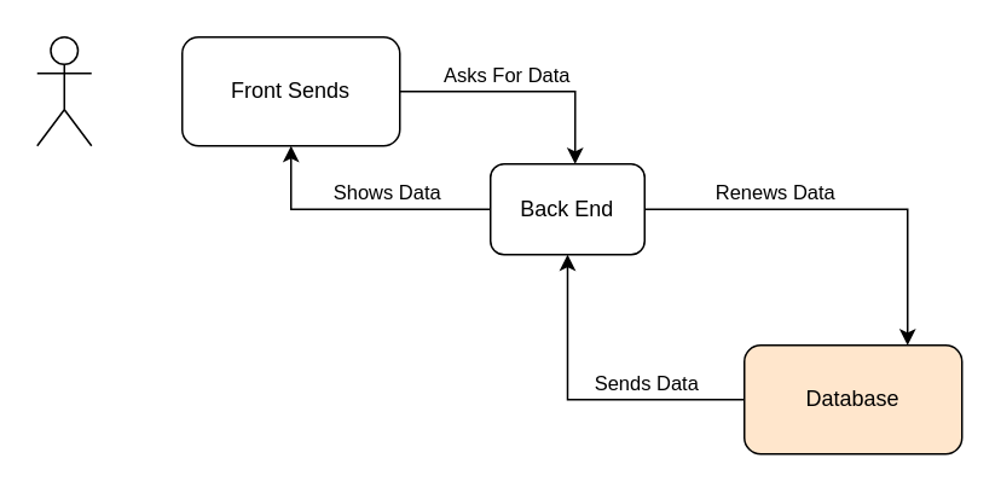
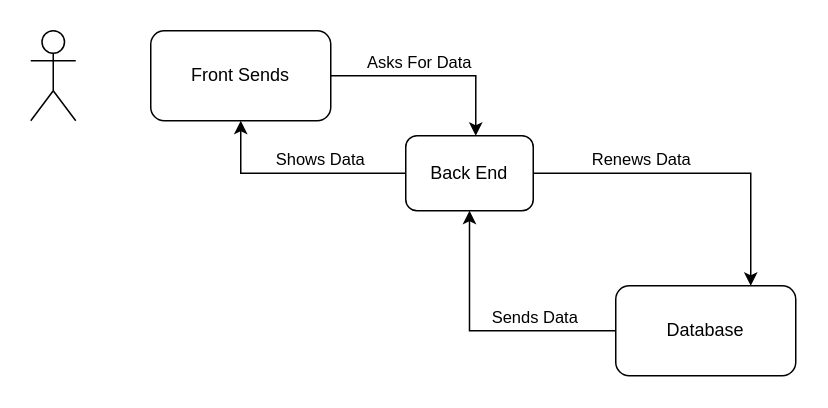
  <mxCell id="0" />
  <mxCell id="1" parent="0" />
  <mxCell id="2" style="edgeStyle=orthogonalEdgeStyle;rounded=0;orthogonalLoop=1;jettySize=auto;html=1;entryX=0.549;entryY=0;entryDx=0;entryDy=0;entryPerimeter=0;" edge="1" parent="1" source="4" target="10"><mxGeometry relative="1" as="geometry"><mxPoint x="310" y="90" as="targetPoint" /></mxGeometry></mxCell>
  <mxCell id="3" value="Asks For Data" style="edgeLabel;html=1;align=center;verticalAlign=middle;resizable=0;points=[];" vertex="1" connectable="0" parent="2"><mxGeometry x="-0.145" y="-1" relative="1" as="geometry"><mxPoint y="-11" as="offset" /></mxGeometry></mxCell>
  <mxCell id="4" value="Front Sends" style="rounded=1;whiteSpace=wrap;html=1;" vertex="1" parent="1"><mxGeometry x="100" y="20" width="120" height="60" as="geometry" /></mxCell>
  <mxCell id="5" value="" style="shape=umlActor;verticalLabelPosition=bottom;verticalAlign=top;html=1;outlineConnect=0;" vertex="1" parent="1"><mxGeometry x="20" y="20" width="30" height="60" as="geometry" /></mxCell>
  <mxCell id="6" style="edgeStyle=orthogonalEdgeStyle;rounded=0;orthogonalLoop=1;jettySize=auto;html=1;entryX=0.75;entryY=0;entryDx=0;entryDy=0;" edge="1" parent="1" source="10" target="13"><mxGeometry relative="1" as="geometry" /></mxCell>
  <mxCell id="7" value="Renews Data" style="edgeLabel;html=1;align=center;verticalAlign=middle;resizable=0;points=[];" vertex="1" connectable="0" parent="6"><mxGeometry x="-0.352" y="3" relative="1" as="geometry"><mxPoint y="-7" as="offset" /></mxGeometry></mxCell>
  <mxCell id="8" style="edgeStyle=orthogonalEdgeStyle;rounded=0;orthogonalLoop=1;jettySize=auto;html=1;entryX=0.5;entryY=1;entryDx=0;entryDy=0;" edge="1" parent="1" source="10" target="4"><mxGeometry relative="1" as="geometry" /></mxCell>
  <mxCell id="9" value="Shows Data " style="edgeLabel;html=1;align=center;verticalAlign=middle;resizable=0;points=[];" vertex="1" connectable="0" parent="8"><mxGeometry x="-0.133" y="-2" relative="1" as="geometry"><mxPoint x="5" y="-8" as="offset" /></mxGeometry></mxCell>
  <mxCell id="10" value="Back End" style="rounded=1;whiteSpace=wrap;html=1;" vertex="1" parent="1"><mxGeometry x="270" y="90" width="85" height="50" as="geometry" /></mxCell>
  <mxCell id="11" style="edgeStyle=orthogonalEdgeStyle;rounded=0;orthogonalLoop=1;jettySize=auto;html=1;entryX=0.5;entryY=1;entryDx=0;entryDy=0;" edge="1" parent="1" source="13" target="10"><mxGeometry relative="1" as="geometry" /></mxCell>
  <mxCell id="12" value="Sends Data" style="edgeLabel;html=1;align=center;verticalAlign=middle;resizable=0;points=[];" vertex="1" connectable="0" parent="11"><mxGeometry x="-0.378" y="2" relative="1" as="geometry"><mxPoint y="-12" as="offset" /></mxGeometry></mxCell>
- <mxCell id="13" value="Database" style="rounded=1;whiteSpace=wrap;html=1;fillColor=#ffe6cc;" vertex="1" parent="1"><mxGeometry x="410" y="190" width="120" height="60" as="geometry" /></mxCell>
+ <mxCell id="13" value="Database" style="rounded=1;whiteSpace=wrap;html=1;" vertex="1" parent="1"><mxGeometry x="410" y="190" width="120" height="60" as="geometry" /></mxCell>
